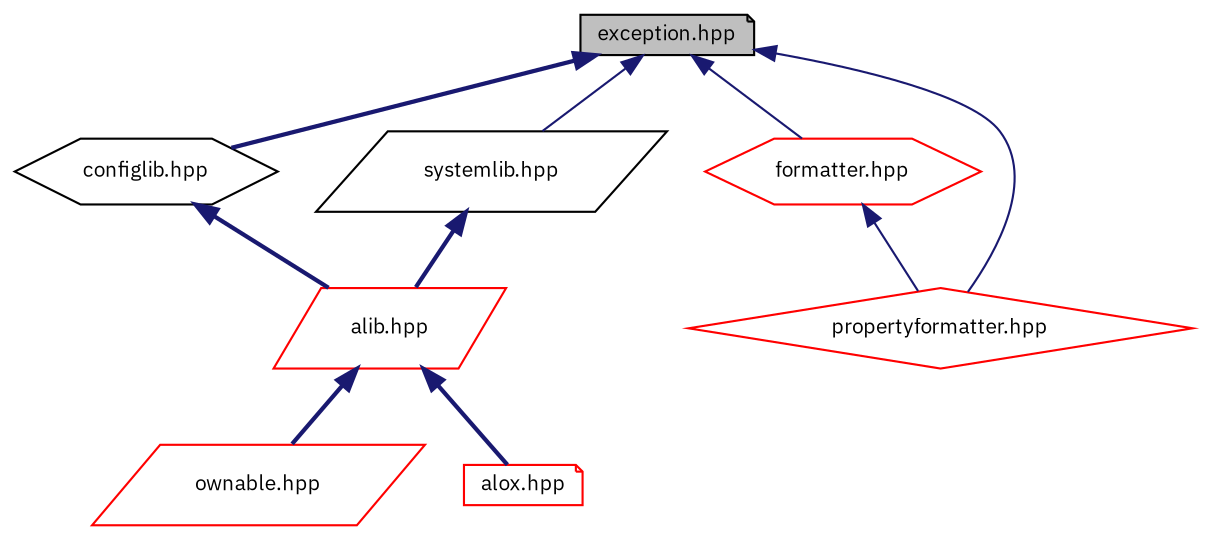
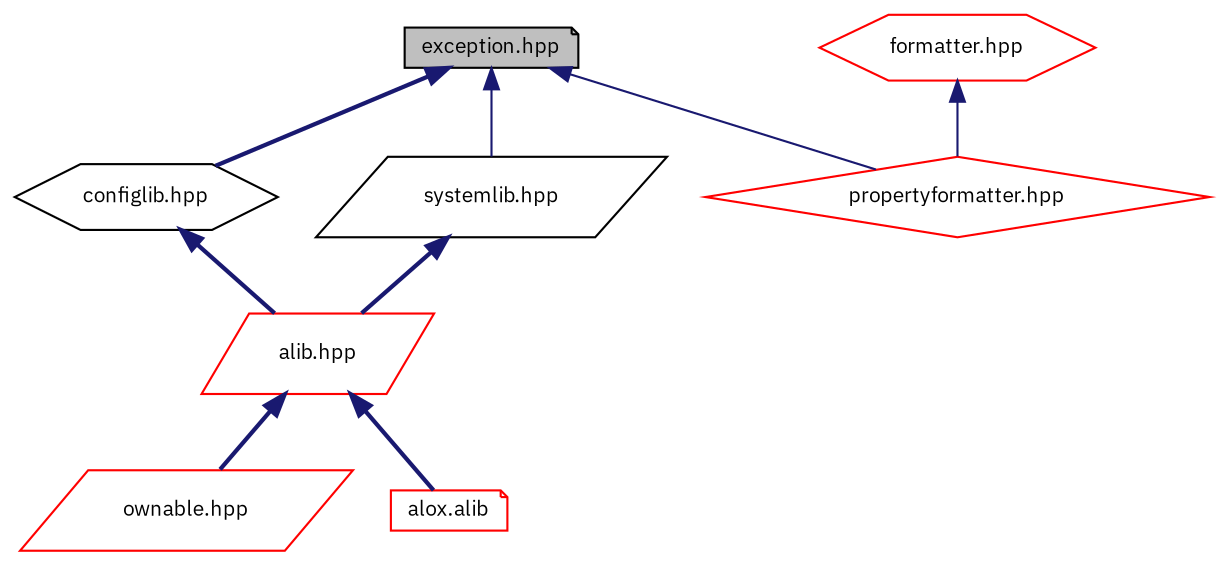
  digraph {
    fontname="IBM Plex Sans"
    node [color=red fillcolor=white fontname="IBM Plex Sans" fontsize=10 shape=parallelogram style=filled]
    edge [color=midnightblue dir=back fontname="IBM Plex Sans" fontsize=10 labelfontname=Helvetica labelfontsize=10 style=bold]
    n1 [color=black fillcolor=grey75 fontcolor=black height=0.2 label="exception.hpp" shape=note width=0.4]
    n2 [color=black height=0.2 label="configlib.hpp" shape=hexagon width=0.4]
    n3 [height=0.2 label="formatter.hpp" shape=hexagon width=0.4]
    n4 [height=0.2 label="propertyformatter.hpp" shape=diamond width=0.4]
    n5 [color=black height=0.2 label="systemlib.hpp" width=0.4]
    n6 [height=0.2 label="alib.hpp" width=0.4]
    n7 [height=0.2 label="ownable.hpp" width=0.4]
-   n8 [height=0.2 label="alox.hpp" shape=note width=0.4]
+   n8 [height=0.2 label="alox.alib" shape=note width=0.4]
    n1 -> n2
-   n1 -> n3 [style=solid]
    n1 -> n4 [style=solid]
    n1 -> n5 [style=solid]
    n2 -> n6
    n3 -> n4 [style=solid]
    n5 -> n6
    n6 -> n7
    n6 -> n8
  }
